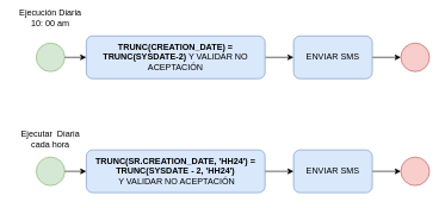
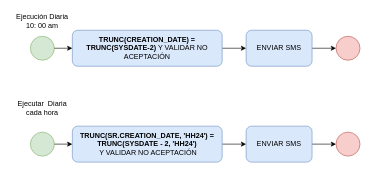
  <mxCell id="0" />
  <mxCell id="1" parent="0" />
  <mxCell id="2" value="" style="ellipse;whiteSpace=wrap;html=1;aspect=fixed;fillColor=#d5e8d4;strokeColor=#82b366;" vertex="1" parent="1"><mxGeometry x="50" y="60" width="40" height="40" as="geometry" /></mxCell>
  <mxCell id="3" value="" style="endArrow=classic;html=1;rounded=0;exitX=1;exitY=0.5;exitDx=0;exitDy=0;entryX=0;entryY=0.5;entryDx=0;entryDy=0;" edge="1" parent="1" source="2" target="5"><mxGeometry width="50" height="50" relative="1" as="geometry"><mxPoint x="570" y="290" as="sourcePoint" /><mxPoint x="180" y="80" as="targetPoint" /></mxGeometry></mxCell>
  <mxCell id="4" style="edgeStyle=orthogonalEdgeStyle;rounded=0;orthogonalLoop=1;jettySize=auto;html=1;exitX=1;exitY=0.5;exitDx=0;exitDy=0;" edge="1" parent="1" source="5" target="8"><mxGeometry relative="1" as="geometry" /></mxCell>
  <mxCell id="5" value="&lt;b&gt;TRUNC(CREATION_DATE) = TRUNC(SYSDATE-2)&lt;/b&gt; Y VALIDAR NO ACEPTACIÓN" style="rounded=1;whiteSpace=wrap;html=1;fillColor=#dae8fc;strokeColor=#6c8ebf;" vertex="1" parent="1"><mxGeometry x="120" y="50" width="250" height="60" as="geometry" /></mxCell>
- <mxCell id="6" value="Ejecución Diaria 10: 00 am" style="text;html=1;strokeColor=none;fillColor=none;align=center;verticalAlign=middle;whiteSpace=wrap;rounded=0;" vertex="1" parent="1"><mxGeometry x="20" y="10" width="100" height="30" as="geometry" /></mxCell>
+ <mxCell id="6" value="Ejecución Diaria 10: 00 am" style="text;html=1;strokeColor=none;fillColor=none;align=center;verticalAlign=middle;whiteSpace=wrap;rounded=0;" vertex="1" parent="1"><mxGeometry x="20" y="20" width="100" height="30" as="geometry" /></mxCell>
  <mxCell id="7" style="edgeStyle=orthogonalEdgeStyle;rounded=0;orthogonalLoop=1;jettySize=auto;html=1;exitX=1;exitY=0.5;exitDx=0;exitDy=0;entryX=0;entryY=0.5;entryDx=0;entryDy=0;" edge="1" parent="1" source="8" target="9"><mxGeometry relative="1" as="geometry" /></mxCell>
  <mxCell id="8" value="ENVIAR SMS" style="rounded=1;whiteSpace=wrap;html=1;fillColor=#dae8fc;strokeColor=#6c8ebf;" vertex="1" parent="1"><mxGeometry x="410" y="50" width="110" height="60" as="geometry" /></mxCell>
  <mxCell id="9" value="" style="ellipse;whiteSpace=wrap;html=1;aspect=fixed;fillColor=#f8cecc;strokeColor=#b85450;" vertex="1" parent="1"><mxGeometry x="560" y="60" width="40" height="40" as="geometry" /></mxCell>
- <mxCell id="10" value="Ejecutar&amp;nbsp; Diaria cada hora" style="text;html=1;strokeColor=none;fillColor=none;align=center;verticalAlign=middle;whiteSpace=wrap;rounded=0;" vertex="1" parent="1"><mxGeometry x="20" y="180" width="100" height="30" as="geometry" /></mxCell>
+ <mxCell id="10" value="Ejecutar&amp;nbsp; Diaria cada hora" style="text;html=1;strokeColor=none;fillColor=none;align=center;verticalAlign=middle;whiteSpace=wrap;rounded=0;" vertex="1" parent="1"><mxGeometry x="20" y="165" width="100" height="30" as="geometry" /></mxCell>
  <mxCell id="11" value="" style="ellipse;whiteSpace=wrap;html=1;aspect=fixed;fillColor=#d5e8d4;strokeColor=#82b366;" vertex="1" parent="1"><mxGeometry x="50" y="220" width="40" height="40" as="geometry" /></mxCell>
  <mxCell id="12" value="" style="endArrow=classic;html=1;rounded=0;exitX=1;exitY=0.5;exitDx=0;exitDy=0;entryX=0;entryY=0.5;entryDx=0;entryDy=0;" edge="1" parent="1" source="11" target="14"><mxGeometry width="50" height="50" relative="1" as="geometry"><mxPoint x="570" y="450" as="sourcePoint" /><mxPoint x="180" y="240" as="targetPoint" /></mxGeometry></mxCell>
  <mxCell id="13" style="edgeStyle=orthogonalEdgeStyle;rounded=0;orthogonalLoop=1;jettySize=auto;html=1;exitX=1;exitY=0.5;exitDx=0;exitDy=0;" edge="1" parent="1" source="14" target="16"><mxGeometry relative="1" as="geometry" /></mxCell>
  <mxCell id="14" value="&lt;b&gt;TRUNC(SR.CREATION_DATE, 'HH24') = TRUNC(SYSDATE - 2, 'HH24')&lt;/b&gt;&lt;br&gt;&amp;nbsp;Y VALIDAR NO ACEPTACIÓN" style="rounded=1;whiteSpace=wrap;html=1;fillColor=#dae8fc;strokeColor=#6c8ebf;" vertex="1" parent="1"><mxGeometry x="120" y="210" width="250" height="60" as="geometry" /></mxCell>
  <mxCell id="15" style="edgeStyle=orthogonalEdgeStyle;rounded=0;orthogonalLoop=1;jettySize=auto;html=1;exitX=1;exitY=0.5;exitDx=0;exitDy=0;entryX=0;entryY=0.5;entryDx=0;entryDy=0;" edge="1" parent="1" source="16" target="17"><mxGeometry relative="1" as="geometry" /></mxCell>
  <mxCell id="16" value="ENVIAR SMS" style="rounded=1;whiteSpace=wrap;html=1;fillColor=#dae8fc;strokeColor=#6c8ebf;" vertex="1" parent="1"><mxGeometry x="410" y="210" width="110" height="60" as="geometry" /></mxCell>
  <mxCell id="17" value="" style="ellipse;whiteSpace=wrap;html=1;aspect=fixed;fillColor=#f8cecc;strokeColor=#b85450;" vertex="1" parent="1"><mxGeometry x="560" y="220" width="40" height="40" as="geometry" /></mxCell>
